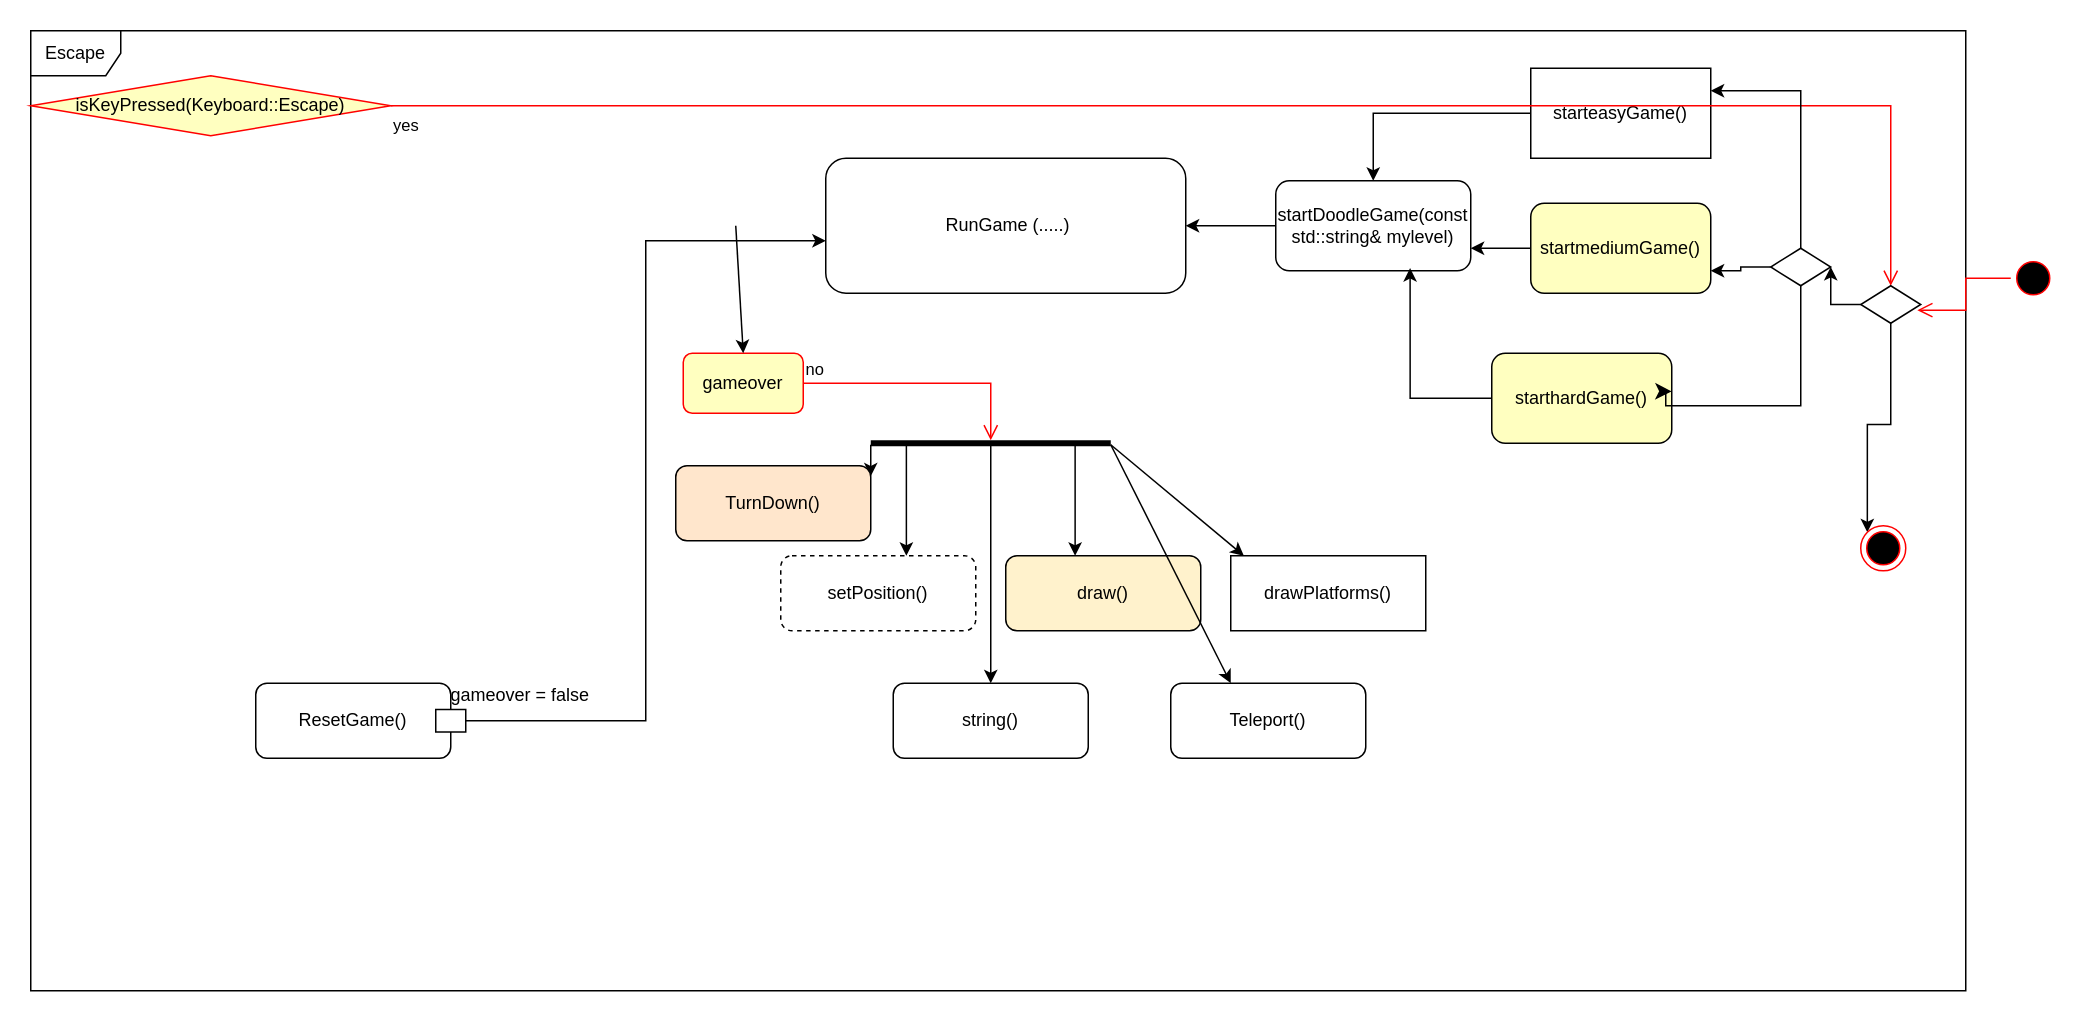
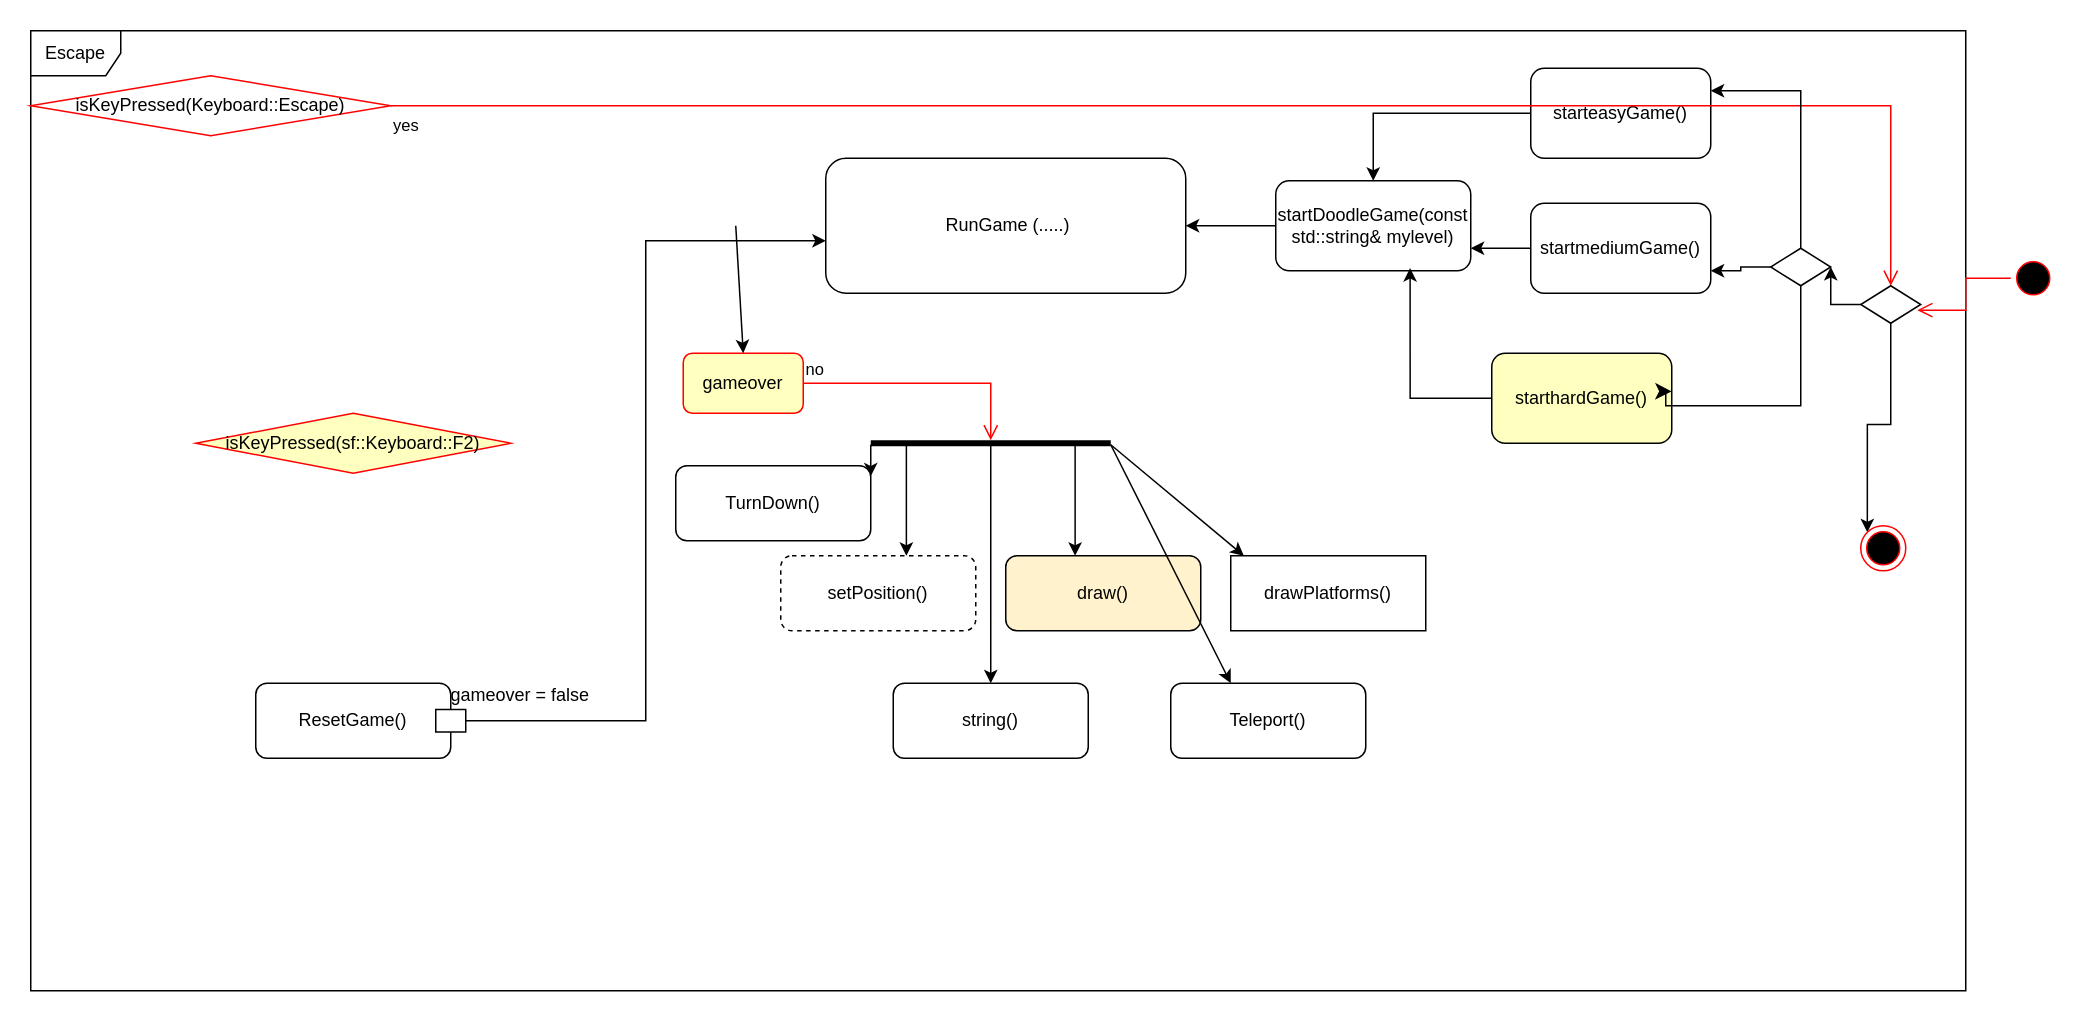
  <mxCell id="0" />
  <mxCell id="1" parent="0" />
  <mxCell id="2" style="edgeStyle=orthogonalEdgeStyle;rounded=0;orthogonalLoop=1;jettySize=auto;html=1;" parent="1" source="3" target="11" edge="1"><mxGeometry relative="1" as="geometry" /></mxCell>
  <mxCell id="3" value="startDoodleGame(const std::string&amp;amp; mylevel)" style="rounded=1;whiteSpace=wrap;html=1;" parent="1" vertex="1"><mxGeometry x="850" y="120" width="130" height="60" as="geometry" /></mxCell>
  <mxCell id="4" value="Escape" style="shape=umlFrame;whiteSpace=wrap;html=1;pointerEvents=0;" parent="1" vertex="1"><mxGeometry x="20" y="20" width="1290" height="640" as="geometry" /></mxCell>
  <mxCell id="5" style="edgeStyle=orthogonalEdgeStyle;rounded=0;orthogonalLoop=1;jettySize=auto;html=1;" parent="1" source="6" target="3" edge="1"><mxGeometry relative="1" as="geometry" /></mxCell>
- <mxCell id="6" value="starteasyGame()" style="whiteSpace=wrap;html=1;rounded=0;" parent="1" vertex="1"><mxGeometry x="1020" y="45" width="120" height="60" as="geometry" /></mxCell>
+ <mxCell id="6" value="starteasyGame()" style="rounded=1;whiteSpace=wrap;html=1;" parent="1" vertex="1"><mxGeometry x="1020" y="45" width="120" height="60" as="geometry" /></mxCell>
  <mxCell id="7" style="edgeStyle=orthogonalEdgeStyle;rounded=0;orthogonalLoop=1;jettySize=auto;html=1;entryX=1;entryY=0.75;entryDx=0;entryDy=0;" parent="1" source="8" target="3" edge="1"><mxGeometry relative="1" as="geometry" /></mxCell>
- <mxCell id="8" value="startmediumGame()" style="rounded=1;whiteSpace=wrap;html=1;fillColor=#ffffc0;" parent="1" vertex="1"><mxGeometry x="1020" y="135" width="120" height="60" as="geometry" /></mxCell>
+ <mxCell id="8" value="startmediumGame()" style="rounded=1;whiteSpace=wrap;html=1;" parent="1" vertex="1"><mxGeometry x="1020" y="135" width="120" height="60" as="geometry" /></mxCell>
  <mxCell id="9" value="starthardGame()" style="rounded=1;whiteSpace=wrap;html=1;fillColor=#ffffc0;" parent="1" vertex="1"><mxGeometry x="994" y="235" width="120" height="60" as="geometry" /></mxCell>
  <mxCell id="10" style="edgeStyle=orthogonalEdgeStyle;rounded=0;orthogonalLoop=1;jettySize=auto;html=1;entryX=0.689;entryY=0.97;entryDx=0;entryDy=0;entryPerimeter=0;" parent="1" source="9" target="3" edge="1"><mxGeometry relative="1" as="geometry" /></mxCell>
  <mxCell id="11" value="&amp;nbsp;RunGame (.....)" style="rounded=1;whiteSpace=wrap;html=1;" parent="1" vertex="1"><mxGeometry x="550" y="105" width="240" height="90" as="geometry" /></mxCell>
  <mxCell id="12" value="" style="line;strokeWidth=4;html=1;perimeter=backbonePerimeter;points=[];outlineConnect=0;" parent="1" vertex="1"><mxGeometry x="580" y="290" width="160" height="10" as="geometry" /></mxCell>
  <mxCell id="13" value="" style="endArrow=classic;html=1;rounded=0;" parent="1" source="12" target="15" edge="1"><mxGeometry width="50" height="50" relative="1" as="geometry"><mxPoint x="930" y="370" as="sourcePoint" /><mxPoint x="980" y="320" as="targetPoint" /></mxGeometry></mxCell>
  <mxCell id="14" value="drawPlatforms()" style="whiteSpace=wrap;html=1;rounded=0;" parent="1" vertex="1"><mxGeometry x="820" y="370" width="130" height="50" as="geometry" /></mxCell>
  <mxCell id="15" value="draw()" style="rounded=1;whiteSpace=wrap;html=1;fillColor=#fff2cc;" parent="1" vertex="1"><mxGeometry x="670" y="370" width="130" height="50" as="geometry" /></mxCell>
  <mxCell id="16" value="setPosition()" style="rounded=1;whiteSpace=wrap;html=1;dashed=1;" parent="1" vertex="1"><mxGeometry x="520" y="370" width="130" height="50" as="geometry" /></mxCell>
  <mxCell id="17" value="" style="endArrow=classic;html=1;rounded=0;" parent="1" source="12" target="14" edge="1"><mxGeometry width="50" height="50" relative="1" as="geometry"><mxPoint x="706" y="306" as="sourcePoint" /><mxPoint x="706" y="410" as="targetPoint" /></mxGeometry></mxCell>
  <mxCell id="18" value="" style="endArrow=classic;html=1;rounded=0;" parent="1" source="12" target="16" edge="1"><mxGeometry width="50" height="50" relative="1" as="geometry"><mxPoint x="716" y="316" as="sourcePoint" /><mxPoint x="716" y="420" as="targetPoint" /></mxGeometry></mxCell>
  <mxCell id="19" value="" style="endArrow=classic;html=1;rounded=0;" parent="1" source="12" target="20" edge="1"><mxGeometry width="50" height="50" relative="1" as="geometry"><mxPoint x="656" y="370" as="sourcePoint" /><mxPoint x="920" y="394" as="targetPoint" /></mxGeometry></mxCell>
  <mxCell id="20" value="string()" style="rounded=1;whiteSpace=wrap;html=1;" parent="1" vertex="1"><mxGeometry x="595" y="455" width="130" height="50" as="geometry" /></mxCell>
  <mxCell id="21" value="" style="endArrow=classic;html=1;rounded=0;" parent="1" source="12" target="22" edge="1"><mxGeometry width="50" height="50" relative="1" as="geometry"><mxPoint x="796" y="370" as="sourcePoint" /><mxPoint x="1060" y="394" as="targetPoint" /></mxGeometry></mxCell>
  <mxCell id="22" value="Teleport()" style="rounded=1;whiteSpace=wrap;html=1;" parent="1" vertex="1"><mxGeometry x="780" y="455" width="130" height="50" as="geometry" /></mxCell>
  <mxCell id="23" value="" style="endArrow=classic;html=1;rounded=0;" parent="1" source="12" target="24" edge="1"><mxGeometry width="50" height="50" relative="1" as="geometry"><mxPoint x="536" y="370" as="sourcePoint" /><mxPoint x="800" y="394" as="targetPoint" /></mxGeometry></mxCell>
- <mxCell id="24" value="TurnDown()" style="rounded=1;whiteSpace=wrap;html=1;fillColor=#ffe6cc;" parent="1" vertex="1"><mxGeometry x="450" y="310" width="130" height="50" as="geometry" /></mxCell>
+ <mxCell id="24" value="TurnDown()" style="rounded=1;whiteSpace=wrap;html=1;" parent="1" vertex="1"><mxGeometry x="450" y="310" width="130" height="50" as="geometry" /></mxCell>
  <mxCell id="25" value="gameover" style="whiteSpace=wrap;html=1;fontColor=#000000;fillColor=#ffffc0;strokeColor=#ff0000;rounded=1;" parent="1" vertex="1"><mxGeometry x="455" y="235" width="80" height="40" as="geometry" /></mxCell>
  <mxCell id="26" value="no" style="edgeStyle=orthogonalEdgeStyle;html=1;align=left;verticalAlign=bottom;endArrow=open;endSize=8;strokeColor=#ff0000;rounded=0;" parent="1" source="25" target="12" edge="1"><mxGeometry x="-1" relative="1" as="geometry"><mxPoint x="630" y="220" as="targetPoint" /></mxGeometry></mxCell>
+ <mxCell id="27" value="isKeyPressed(sf::Keyboard::F2)" style="rhombus;whiteSpace=wrap;html=1;fontColor=#000000;fillColor=#ffffc0;strokeColor=#ff0000;" parent="1" vertex="1"><mxGeometry x="130" y="275" width="210" height="40" as="geometry" /></mxCell>
  <mxCell id="28" value="ResetGame()" style="rounded=1;whiteSpace=wrap;html=1;" parent="1" vertex="1"><mxGeometry x="170" y="455" width="130" height="50" as="geometry" /></mxCell>
- <mxCell id="29" value="isKeyPressed(Keyboard::Escape)" style="rhombus;whiteSpace=wrap;html=1;fontColor=#000000;fillColor=#ffffc0;strokeColor=#ff0000;" parent="1" vertex="1"><mxGeometry x="20" y="50" width="240" height="40" as="geometry" /></mxCell>
+ <mxCell id="29" value="isKeyPressed(Keyboard::Escape)" style="rhombus;whiteSpace=wrap;html=1;fontColor=#000000;fillColor=#ffffff;strokeColor=#ff0000;" parent="1" vertex="1"><mxGeometry x="20" y="50" width="240" height="40" as="geometry" /></mxCell>
  <mxCell id="30" value="yes" style="edgeStyle=orthogonalEdgeStyle;html=1;align=left;verticalAlign=top;endArrow=open;endSize=8;strokeColor=#ff0000;rounded=0;entryX=0.5;entryY=0;entryDx=0;entryDy=0;" parent="1" source="29" target="37" edge="1"><mxGeometry x="-1" relative="1" as="geometry"><mxPoint x="160" y="170" as="targetPoint" /></mxGeometry></mxCell>
  <mxCell id="31" value="" style="rounded=0;whiteSpace=wrap;html=1;" parent="1" vertex="1"><mxGeometry x="290" y="472.5" width="20" height="15" as="geometry" /></mxCell>
  <mxCell id="32" value="gameover = false" style="text;html=1;align=center;verticalAlign=middle;resizable=0;points=[];autosize=1;strokeColor=none;fillColor=none;" parent="1" vertex="1"><mxGeometry x="286" y="448" width="120" height="30" as="geometry" /></mxCell>
  <mxCell id="33" style="edgeStyle=orthogonalEdgeStyle;rounded=0;orthogonalLoop=1;jettySize=auto;html=1;entryX=0;entryY=0.611;entryDx=0;entryDy=0;entryPerimeter=0;" parent="1" source="31" target="11" edge="1"><mxGeometry relative="1" as="geometry" /></mxCell>
  <mxCell id="34" value="" style="endArrow=classic;html=1;rounded=0;entryX=0.5;entryY=0;entryDx=0;entryDy=0;" parent="1" target="25" edge="1"><mxGeometry width="50" height="50" relative="1" as="geometry"><mxPoint x="490" y="150" as="sourcePoint" /><mxPoint x="726" y="380" as="targetPoint" /></mxGeometry></mxCell>
  <mxCell id="35" style="edgeStyle=orthogonalEdgeStyle;rounded=0;orthogonalLoop=1;jettySize=auto;html=1;entryX=0;entryY=0;entryDx=0;entryDy=0;" parent="1" source="37" target="40" edge="1"><mxGeometry relative="1" as="geometry" /></mxCell>
  <mxCell id="36" style="edgeStyle=orthogonalEdgeStyle;rounded=0;orthogonalLoop=1;jettySize=auto;html=1;" parent="1" source="37" target="43" edge="1"><mxGeometry relative="1" as="geometry" /></mxCell>
  <mxCell id="37" value="" style="rhombus;whiteSpace=wrap;html=1;" parent="1" vertex="1"><mxGeometry x="1240" y="190" width="40" height="25" as="geometry" /></mxCell>
  <mxCell id="38" value="" style="ellipse;html=1;shape=startState;fillColor=#000000;strokeColor=#ff0000;" parent="1" vertex="1"><mxGeometry x="1340" y="170" width="30" height="30" as="geometry" /></mxCell>
  <mxCell id="39" value="" style="edgeStyle=orthogonalEdgeStyle;html=1;verticalAlign=bottom;endArrow=open;endSize=8;strokeColor=#ff0000;rounded=0;entryX=0.943;entryY=0.652;entryDx=0;entryDy=0;entryPerimeter=0;" parent="1" source="38" target="37" edge="1"><mxGeometry relative="1" as="geometry"><mxPoint x="1305" y="240" as="targetPoint" /></mxGeometry></mxCell>
  <mxCell id="40" value="" style="ellipse;html=1;shape=endState;fillColor=#000000;strokeColor=#ff0000;" parent="1" vertex="1"><mxGeometry x="1240" y="350" width="30" height="30" as="geometry" /></mxCell>
  <mxCell id="41" style="edgeStyle=orthogonalEdgeStyle;rounded=0;orthogonalLoop=1;jettySize=auto;html=1;entryX=1;entryY=0.75;entryDx=0;entryDy=0;" parent="1" source="43" target="8" edge="1"><mxGeometry relative="1" as="geometry" /></mxCell>
  <mxCell id="42" style="edgeStyle=orthogonalEdgeStyle;rounded=0;orthogonalLoop=1;jettySize=auto;html=1;" parent="1" source="43" target="6" edge="1"><mxGeometry relative="1" as="geometry"><Array as="points"><mxPoint x="1200" y="60" /></Array></mxGeometry></mxCell>
  <mxCell id="43" value="" style="rhombus;whiteSpace=wrap;html=1;" parent="1" vertex="1"><mxGeometry x="1180" y="165" width="40" height="25" as="geometry" /></mxCell>
  <mxCell id="44" value="" style="edgeStyle=segmentEdgeStyle;endArrow=classic;html=1;curved=0;rounded=0;endSize=8;startSize=8;entryX=1;entryY=0.424;entryDx=0;entryDy=0;entryPerimeter=0;exitX=0.5;exitY=1;exitDx=0;exitDy=0;" parent="1" source="43" target="9" edge="1"><mxGeometry width="50" height="50" relative="1" as="geometry"><mxPoint x="1140" y="300" as="sourcePoint" /><mxPoint x="1190" y="250" as="targetPoint" /><Array as="points"><mxPoint x="1200" y="270" /><mxPoint x="1110" y="270" /><mxPoint x="1110" y="260" /></Array></mxGeometry></mxCell>
